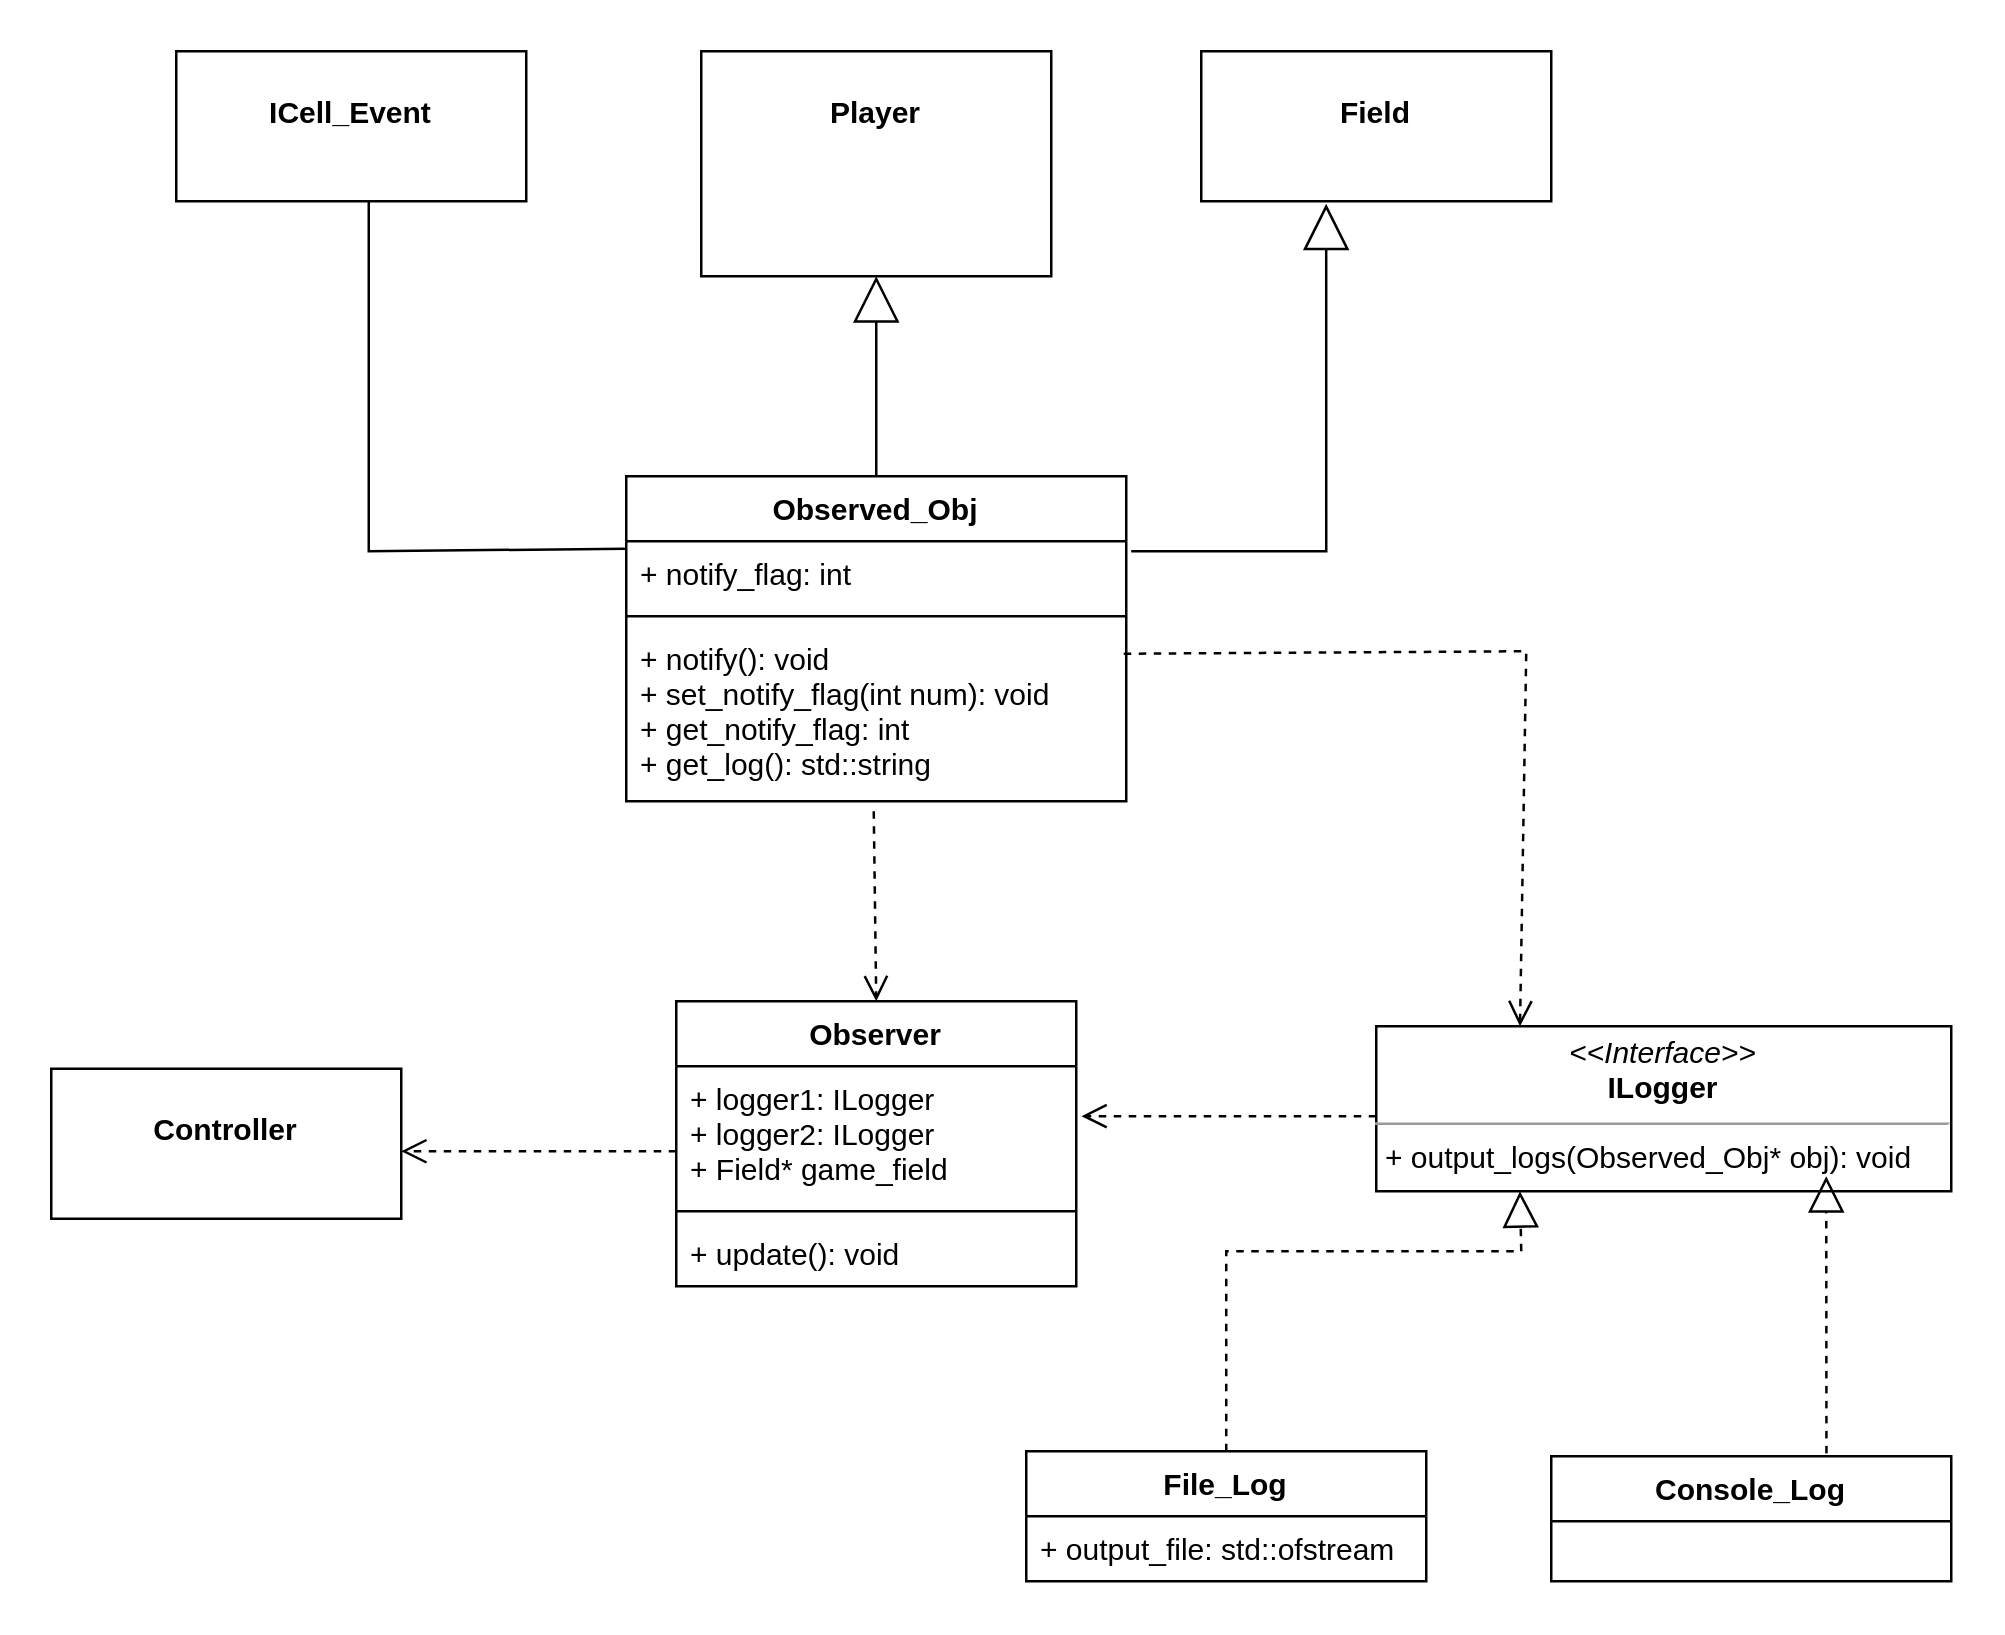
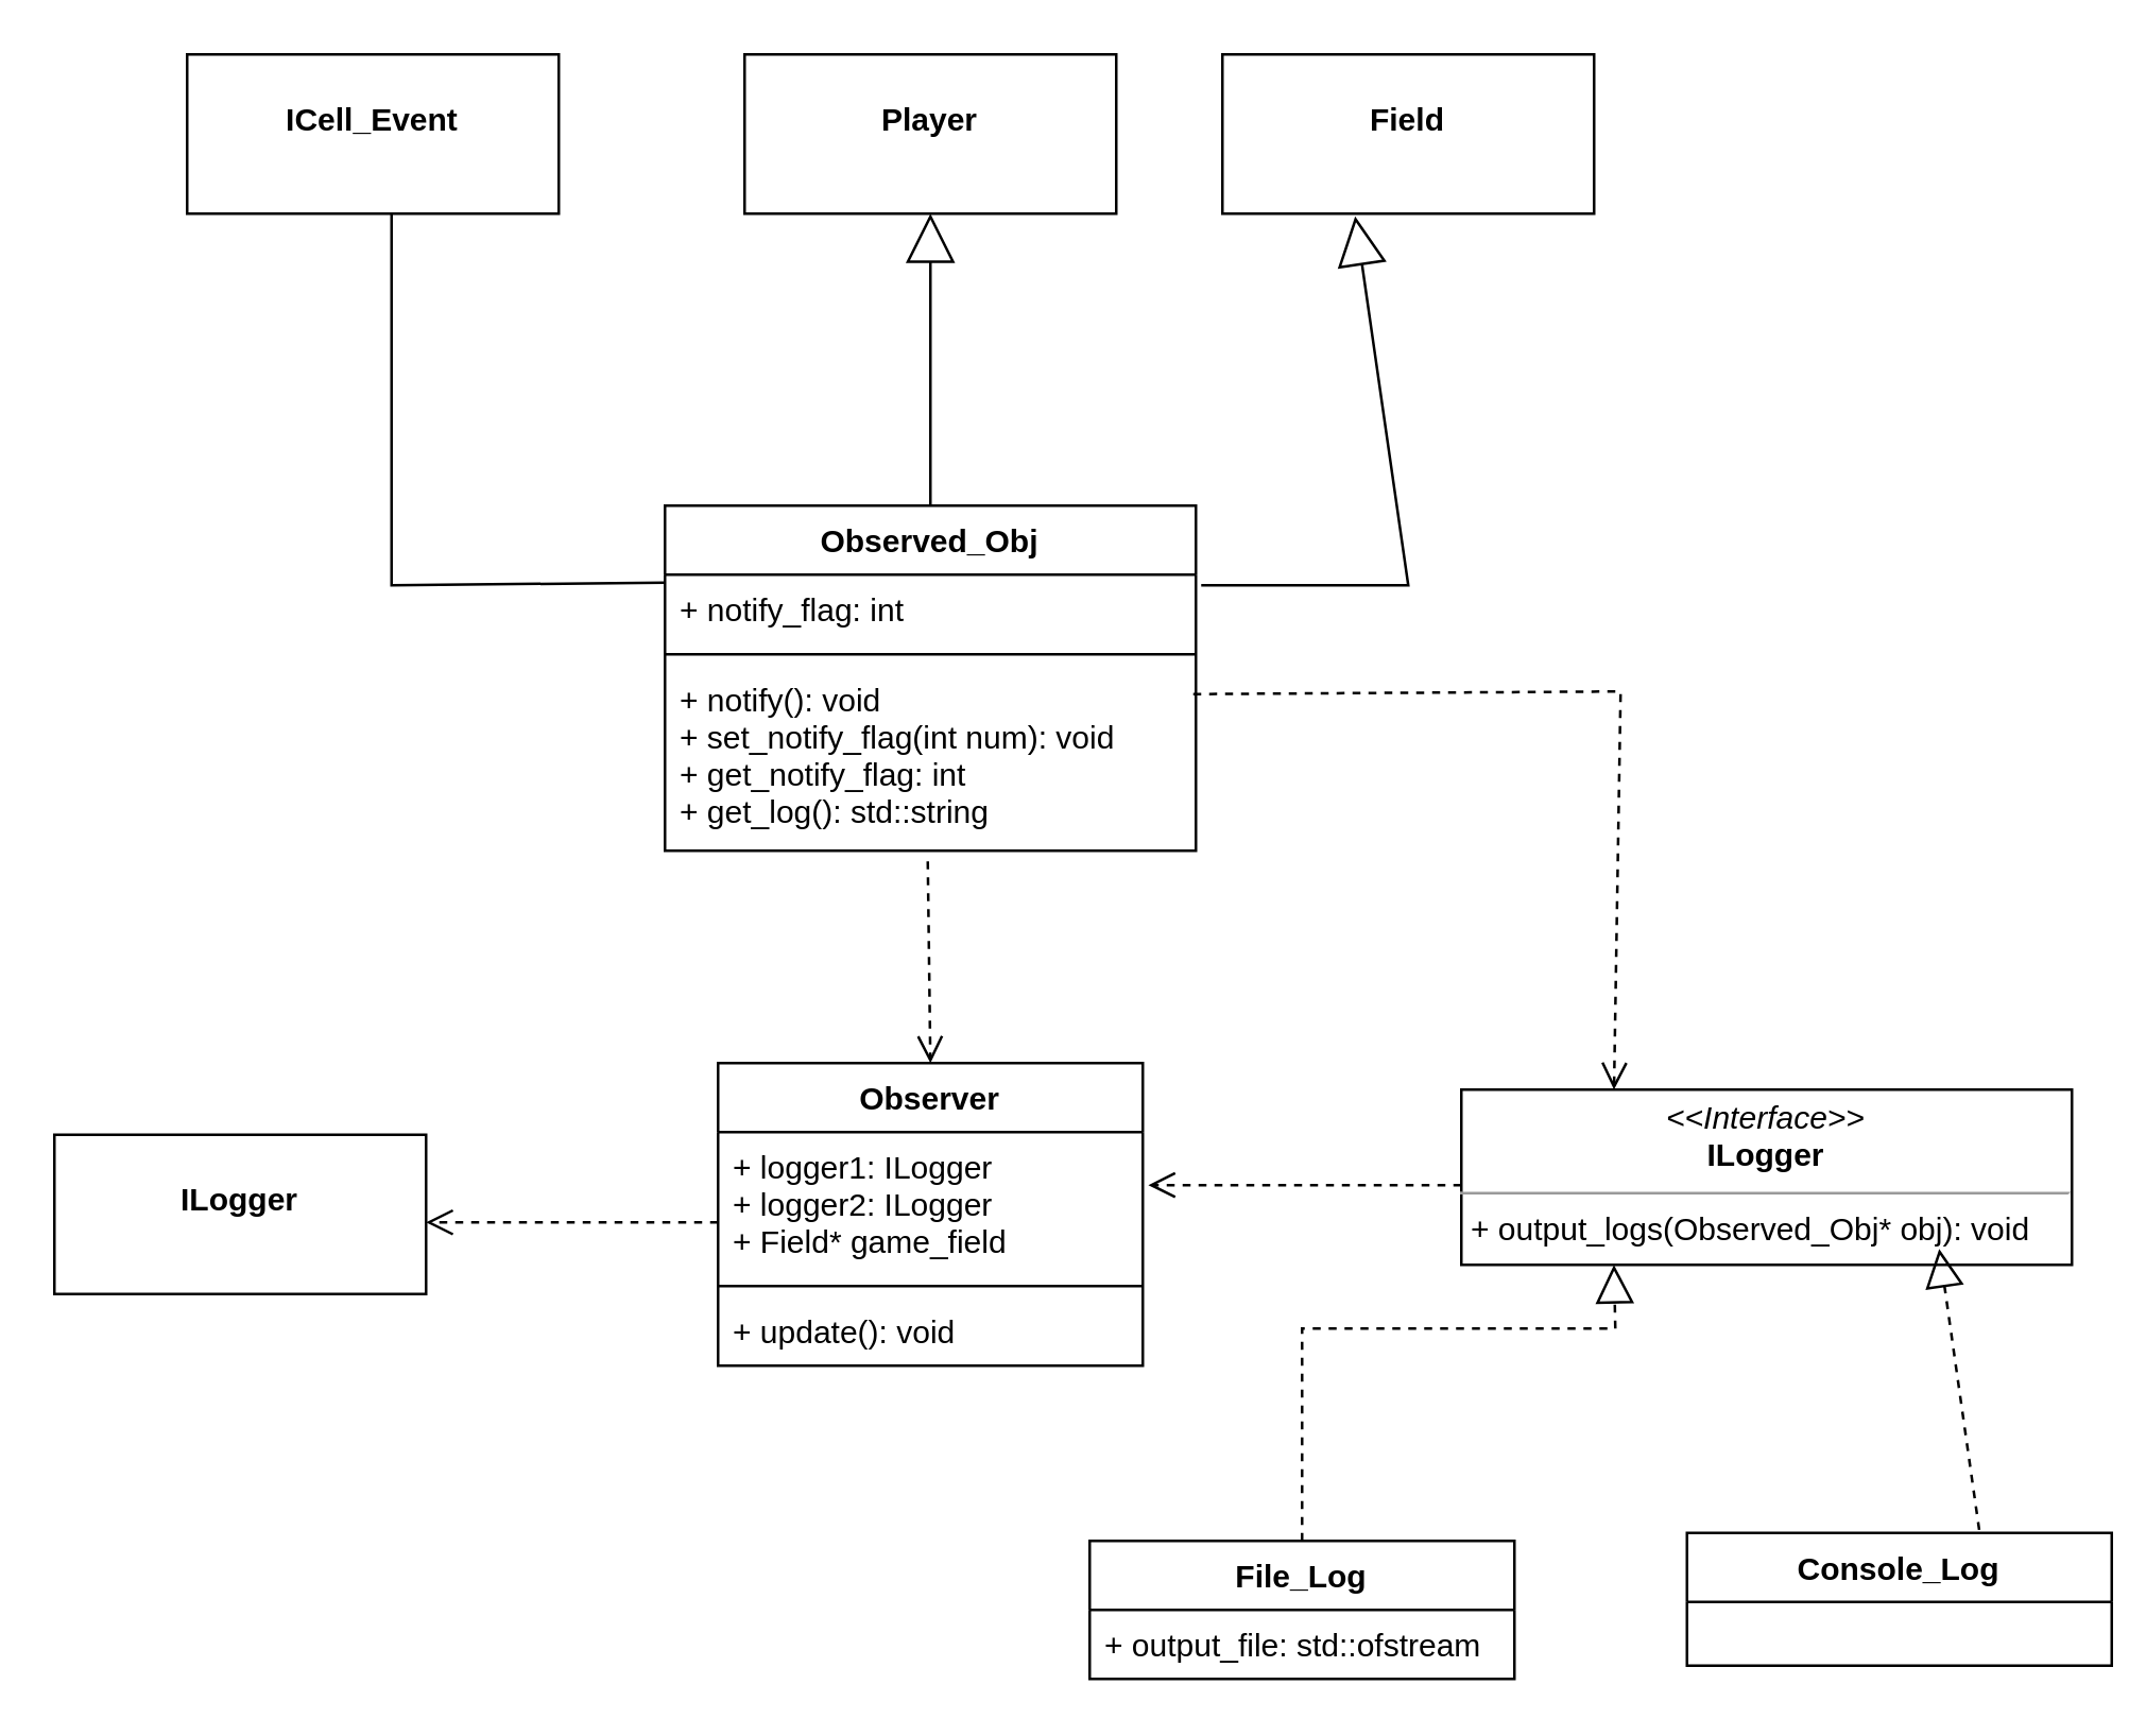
  <mxCell id="0" />
  <mxCell id="1" parent="0" />
  <mxCell id="2" value="Observed_Obj" style="swimlane;fontStyle=1;align=center;verticalAlign=top;childLayout=stackLayout;horizontal=1;startSize=26;horizontalStack=0;resizeParent=1;resizeParentMax=0;resizeLast=0;collapsible=1;marginBottom=0;" vertex="1" parent="1"><mxGeometry x="250" y="190" width="200" height="130" as="geometry" /></mxCell>
  <mxCell id="3" value="+ notify_flag: int" style="text;strokeColor=none;fillColor=none;align=left;verticalAlign=top;spacingLeft=4;spacingRight=4;overflow=hidden;rotatable=0;points=[[0,0.5],[1,0.5]];portConstraint=eastwest;" vertex="1" parent="2"><mxGeometry y="26" width="200" height="26" as="geometry" /></mxCell>
  <mxCell id="4" value="" style="line;strokeWidth=1;fillColor=none;align=left;verticalAlign=middle;spacingTop=-1;spacingLeft=3;spacingRight=3;rotatable=0;labelPosition=right;points=[];portConstraint=eastwest;strokeColor=inherit;" vertex="1" parent="2"><mxGeometry y="52" width="200" height="8" as="geometry" /></mxCell>
  <mxCell id="5" value="+ notify(): void&#10;+ set_notify_flag(int num): void&#10;+ get_notify_flag: int&#10;+ get_log(): std::string&#10;" style="text;strokeColor=none;fillColor=none;align=left;verticalAlign=top;spacingLeft=4;spacingRight=4;overflow=hidden;rotatable=0;points=[[0,0.5],[1,0.5]];portConstraint=eastwest;" vertex="1" parent="2"><mxGeometry y="60" width="200" height="70" as="geometry" /></mxCell>
  <mxCell id="6" value="&lt;p style=&quot;margin:0px;margin-top:4px;text-align:center;&quot;&gt;&lt;br&gt;&lt;b&gt;ICell_Event&lt;/b&gt;&lt;/p&gt;" style="verticalAlign=top;align=left;overflow=fill;fontSize=12;fontFamily=Helvetica;html=1;" vertex="1" parent="1"><mxGeometry x="70" y="20" width="140" height="60" as="geometry" /></mxCell>
- <mxCell id="7" value="&lt;p style=&quot;margin:0px;margin-top:4px;text-align:center;&quot;&gt;&lt;br&gt;&lt;b&gt;Player&lt;/b&gt;&lt;/p&gt;" style="verticalAlign=top;align=left;overflow=fill;fontSize=12;fontFamily=Helvetica;html=1;" vertex="1" parent="1"><mxGeometry x="280" y="20" width="140" height="90" as="geometry" /></mxCell>
- <mxCell id="8" value="&lt;p style=&quot;margin:0px;margin-top:4px;text-align:center;&quot;&gt;&lt;br&gt;&lt;b&gt;Field&lt;/b&gt;&lt;/p&gt;" style="verticalAlign=top;align=left;overflow=fill;fontSize=12;fontFamily=Helvetica;html=1;" vertex="1" parent="1"><mxGeometry x="480" y="20" width="140" height="60" as="geometry" /></mxCell>
+ <mxCell id="7" value="&lt;p style=&quot;margin:0px;margin-top:4px;text-align:center;&quot;&gt;&lt;br&gt;&lt;b&gt;Player&lt;/b&gt;&lt;/p&gt;" style="verticalAlign=top;align=left;overflow=fill;fontSize=12;fontFamily=Helvetica;html=1;" vertex="1" parent="1"><mxGeometry x="280" y="20" width="140" height="60" as="geometry" /></mxCell>
+ <mxCell id="8" value="&lt;p style=&quot;margin:0px;margin-top:4px;text-align:center;&quot;&gt;&lt;br&gt;&lt;b&gt;Field&lt;/b&gt;&lt;/p&gt;" style="verticalAlign=top;align=left;overflow=fill;fontSize=12;fontFamily=Helvetica;html=1;" vertex="1" parent="1"><mxGeometry x="460" y="20" width="140" height="60" as="geometry" /></mxCell>
  <mxCell id="9" value="" style="endArrow=none;endSize=16;endFill=0;html=1;rounded=0;entryX=0.55;entryY=1;entryDx=0;entryDy=0;entryPerimeter=0;exitX=0;exitY=0.115;exitDx=0;exitDy=0;exitPerimeter=0;" edge="1" parent="1" source="3" target="6"><mxGeometry width="160" relative="1" as="geometry"><mxPoint x="147" y="220" as="sourcePoint" /><mxPoint x="140" y="210" as="targetPoint" /><Array as="points"><mxPoint x="147" y="220" /></Array></mxGeometry></mxCell>
  <mxCell id="10" value="" style="endArrow=block;endSize=16;endFill=0;html=1;rounded=0;entryX=0.5;entryY=1;entryDx=0;entryDy=0;exitX=0.5;exitY=0;exitDx=0;exitDy=0;" edge="1" parent="1" source="2" target="7"><mxGeometry width="160" relative="1" as="geometry"><mxPoint x="110" y="420" as="sourcePoint" /><mxPoint x="270" y="420" as="targetPoint" /></mxGeometry></mxCell>
  <mxCell id="11" value="" style="endArrow=block;endSize=16;endFill=0;html=1;rounded=0;entryX=0.357;entryY=1.017;entryDx=0;entryDy=0;exitX=1.01;exitY=0.154;exitDx=0;exitDy=0;exitPerimeter=0;entryPerimeter=0;" edge="1" parent="1" source="3" target="8"><mxGeometry width="160" relative="1" as="geometry"><mxPoint x="370" y="470" as="sourcePoint" /><mxPoint x="530" y="470" as="targetPoint" /><Array as="points"><mxPoint x="530" y="220" /></Array></mxGeometry></mxCell>
  <mxCell id="12" value="Observer" style="swimlane;fontStyle=1;align=center;verticalAlign=top;childLayout=stackLayout;horizontal=1;startSize=26;horizontalStack=0;resizeParent=1;resizeParentMax=0;resizeLast=0;collapsible=1;marginBottom=0;" vertex="1" parent="1"><mxGeometry x="270" y="400" width="160" height="114" as="geometry" /></mxCell>
  <mxCell id="13" value="+ logger1: ILogger&#10;+ logger2: ILogger&#10;+ Field* game_field" style="text;strokeColor=none;fillColor=none;align=left;verticalAlign=top;spacingLeft=4;spacingRight=4;overflow=hidden;rotatable=0;points=[[0,0.5],[1,0.5]];portConstraint=eastwest;" vertex="1" parent="12"><mxGeometry y="26" width="160" height="54" as="geometry" /></mxCell>
  <mxCell id="14" value="" style="line;strokeWidth=1;fillColor=none;align=left;verticalAlign=middle;spacingTop=-1;spacingLeft=3;spacingRight=3;rotatable=0;labelPosition=right;points=[];portConstraint=eastwest;strokeColor=inherit;" vertex="1" parent="12"><mxGeometry y="80" width="160" height="8" as="geometry" /></mxCell>
  <mxCell id="15" value="+ update(): void" style="text;strokeColor=none;fillColor=none;align=left;verticalAlign=top;spacingLeft=4;spacingRight=4;overflow=hidden;rotatable=0;points=[[0,0.5],[1,0.5]];portConstraint=eastwest;" vertex="1" parent="12"><mxGeometry y="88" width="160" height="26" as="geometry" /></mxCell>
  <mxCell id="16" value="" style="html=1;verticalAlign=bottom;endArrow=open;dashed=1;endSize=8;rounded=0;entryX=0.5;entryY=0;entryDx=0;entryDy=0;exitX=0.495;exitY=1.057;exitDx=0;exitDy=0;exitPerimeter=0;" edge="1" parent="1" source="5" target="12"><mxGeometry relative="1" as="geometry"><mxPoint x="390" y="370" as="sourcePoint" /><mxPoint x="370" y="360" as="targetPoint" /></mxGeometry></mxCell>
  <mxCell id="17" value="&lt;p style=&quot;margin:0px;margin-top:4px;text-align:center;&quot;&gt;&lt;i&gt;&amp;lt;&amp;lt;Interface&amp;gt;&amp;gt;&lt;/i&gt;&lt;br&gt;&lt;b&gt;ILogger&lt;/b&gt;&lt;/p&gt;&lt;hr size=&quot;1&quot;&gt;&lt;p style=&quot;margin:0px;margin-left:4px;&quot;&gt;&lt;/p&gt;&lt;p style=&quot;margin:0px;margin-left:4px;&quot;&gt;+ output_logs(Observed_Obj* obj): void&lt;/p&gt;" style="verticalAlign=top;align=left;overflow=fill;fontSize=12;fontFamily=Helvetica;html=1;" vertex="1" parent="1"><mxGeometry x="550" y="410" width="230" height="66" as="geometry" /></mxCell>
  <mxCell id="18" value="" style="html=1;verticalAlign=bottom;endArrow=open;dashed=1;endSize=8;rounded=0;entryX=1.013;entryY=0.37;entryDx=0;entryDy=0;entryPerimeter=0;" edge="1" parent="1" target="13"><mxGeometry relative="1" as="geometry"><mxPoint x="550" y="446" as="sourcePoint" /><mxPoint x="360" y="410" as="targetPoint" /></mxGeometry></mxCell>
  <mxCell id="19" value="" style="html=1;verticalAlign=bottom;endArrow=open;dashed=1;endSize=8;rounded=0;entryX=0.25;entryY=0;entryDx=0;entryDy=0;exitX=0.995;exitY=0.157;exitDx=0;exitDy=0;exitPerimeter=0;" edge="1" parent="1" source="5" target="17"><mxGeometry relative="1" as="geometry"><mxPoint x="630" y="270" as="sourcePoint" /><mxPoint x="512.08" y="269.98" as="targetPoint" /><Array as="points"><mxPoint x="610" y="260" /></Array></mxGeometry></mxCell>
  <mxCell id="20" value="File_Log" style="swimlane;fontStyle=1;align=center;verticalAlign=top;childLayout=stackLayout;horizontal=1;startSize=26;horizontalStack=0;resizeParent=1;resizeParentMax=0;resizeLast=0;collapsible=1;marginBottom=0;strokeColor=default;" vertex="1" parent="1"><mxGeometry x="410" y="580" width="160" height="52" as="geometry" /></mxCell>
  <mxCell id="21" value="+ output_file: std::ofstream" style="text;strokeColor=none;fillColor=none;align=left;verticalAlign=top;spacingLeft=4;spacingRight=4;overflow=hidden;rotatable=0;points=[[0,0.5],[1,0.5]];portConstraint=eastwest;" vertex="1" parent="20"><mxGeometry y="26" width="160" height="26" as="geometry" /></mxCell>
- <mxCell id="22" value="Console_Log" style="swimlane;fontStyle=1;align=center;verticalAlign=top;childLayout=stackLayout;horizontal=1;startSize=26;horizontalStack=0;resizeParent=1;resizeParentMax=0;resizeLast=0;collapsible=1;marginBottom=0;strokeColor=default;" vertex="1" parent="1"><mxGeometry x="620" y="582" width="160" height="50" as="geometry" /></mxCell>
+ <mxCell id="22" value="Console_Log" style="swimlane;fontStyle=1;align=center;verticalAlign=top;childLayout=stackLayout;horizontal=1;startSize=26;horizontalStack=0;resizeParent=1;resizeParentMax=0;resizeLast=0;collapsible=1;marginBottom=0;strokeColor=default;" vertex="1" parent="1"><mxGeometry x="635" y="577" width="160" height="50" as="geometry" /></mxCell>
  <mxCell id="23" value="" style="endArrow=block;dashed=1;endFill=0;endSize=12;html=1;rounded=0;entryX=0.25;entryY=1;entryDx=0;entryDy=0;exitX=0.5;exitY=0;exitDx=0;exitDy=0;" edge="1" parent="1" source="20" target="17"><mxGeometry width="160" relative="1" as="geometry"><mxPoint x="330" y="560" as="sourcePoint" /><mxPoint x="490" y="560" as="targetPoint" /><Array as="points"><mxPoint x="490" y="500" /><mxPoint x="608" y="500" /></Array></mxGeometry></mxCell>
  <mxCell id="24" value="" style="endArrow=block;dashed=1;endFill=0;endSize=12;html=1;rounded=0;exitX=0.688;exitY=-0.023;exitDx=0;exitDy=0;exitPerimeter=0;" edge="1" parent="1" source="22"><mxGeometry width="160" relative="1" as="geometry"><mxPoint x="430" y="740" as="sourcePoint" /><mxPoint x="730" y="470" as="targetPoint" /></mxGeometry></mxCell>
- <mxCell id="25" value="&lt;p style=&quot;margin:0px;margin-top:4px;text-align:center;&quot;&gt;&lt;br&gt;&lt;b&gt;Controller&lt;/b&gt;&lt;/p&gt;" style="verticalAlign=top;align=left;overflow=fill;fontSize=12;fontFamily=Helvetica;html=1;strokeColor=default;" vertex="1" parent="1"><mxGeometry x="20" y="427" width="140" height="60" as="geometry" /></mxCell>
+ <mxCell id="25" value="&lt;p style=&quot;margin:0px;margin-top:4px;text-align:center;&quot;&gt;&lt;br&gt;&lt;b&gt;ILogger&lt;/b&gt;&lt;/p&gt;" style="verticalAlign=top;align=left;overflow=fill;fontSize=12;fontFamily=Helvetica;html=1;strokeColor=default;" vertex="1" parent="1"><mxGeometry x="20" y="427" width="140" height="60" as="geometry" /></mxCell>
  <mxCell id="26" value="" style="html=1;verticalAlign=bottom;endArrow=open;dashed=1;endSize=8;rounded=0;exitX=0;exitY=0.63;exitDx=0;exitDy=0;exitPerimeter=0;" edge="1" parent="1" source="13"><mxGeometry relative="1" as="geometry"><mxPoint x="190" y="600" as="sourcePoint" /><mxPoint x="160" y="460" as="targetPoint" /></mxGeometry></mxCell>
